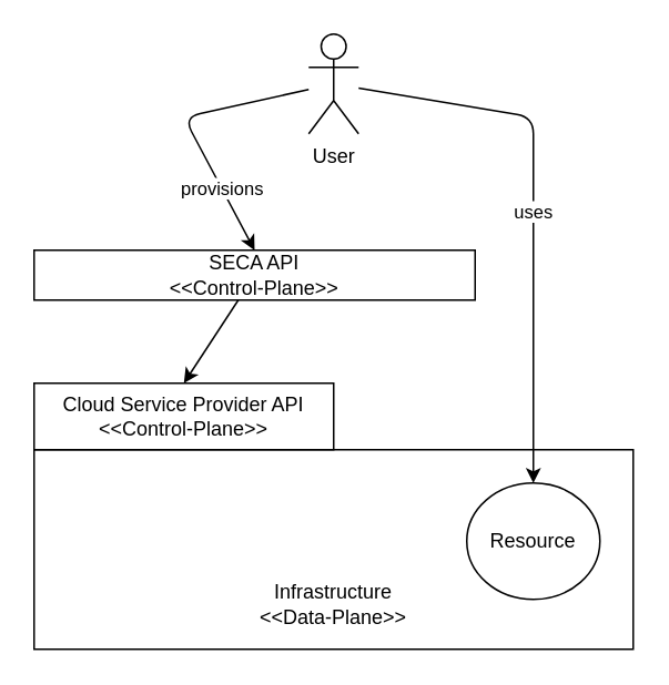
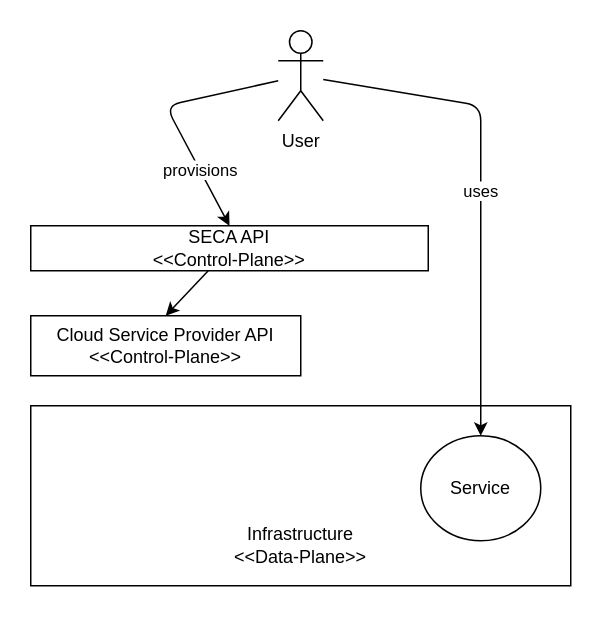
  <mxCell id="0" />
  <mxCell id="1" parent="0" />
  <mxCell id="2" value="Infrastructure&lt;br&gt;&amp;lt;&amp;lt;Data-Plane&amp;gt;&amp;gt;" style="rounded=0;whiteSpace=wrap;html=1;verticalAlign=bottom;spacingBottom=10;" parent="1" vertex="1"><mxGeometry x="20" y="270" width="360" height="120" as="geometry" /></mxCell>
  <mxCell id="3" value="provisions" style="edgeStyle=none;html=1;entryX=0.5;entryY=0;entryDx=0;entryDy=0;" parent="1" source="5" target="7" edge="1"><mxGeometry x="0.49" relative="1" as="geometry"><Array as="points"><mxPoint x="110" y="70" /></Array><mxPoint as="offset" /></mxGeometry></mxCell>
  <mxCell id="4" value="uses" style="edgeStyle=none;html=1;entryX=0.5;entryY=0;entryDx=0;entryDy=0;" parent="1" source="5" target="8" edge="1"><mxGeometry relative="1" as="geometry"><Array as="points"><mxPoint x="320" y="70" /></Array></mxGeometry></mxCell>
  <mxCell id="5" value="User" style="shape=umlActor;verticalLabelPosition=bottom;verticalAlign=top;html=1;outlineConnect=0;" parent="1" vertex="1"><mxGeometry x="185" y="20" width="30" height="60" as="geometry" /></mxCell>
  <mxCell id="6" style="edgeStyle=none;html=1;entryX=0.5;entryY=0;entryDx=0;entryDy=0;" edge="1" parent="1" source="7" target="9"><mxGeometry relative="1" as="geometry" /></mxCell>
  <mxCell id="7" value="SECA API&lt;br&gt;&amp;lt;&amp;lt;Control-Plane&amp;gt;&amp;gt;" style="rounded=0;whiteSpace=wrap;html=1;" parent="1" vertex="1"><mxGeometry x="20" y="150" width="265" height="30" as="geometry" /></mxCell>
- <mxCell id="8" value="Resource" style="ellipse;whiteSpace=wrap;html=1;" parent="1" vertex="1"><mxGeometry x="280" y="290" width="80" height="70" as="geometry" /></mxCell>
- <mxCell id="9" value="Cloud Service Provider API&lt;br&gt;&amp;lt;&amp;lt;Control-Plane&amp;gt;&amp;gt;" style="rounded=0;whiteSpace=wrap;html=1;" vertex="1" parent="1"><mxGeometry x="20" y="230" width="180" height="40" as="geometry" /></mxCell>
+ <mxCell id="8" value="Service" style="ellipse;whiteSpace=wrap;html=1;" parent="1" vertex="1"><mxGeometry x="280" y="290" width="80" height="70" as="geometry" /></mxCell>
+ <mxCell id="9" value="Cloud Service Provider API&lt;br&gt;&amp;lt;&amp;lt;Control-Plane&amp;gt;&amp;gt;" style="rounded=0;whiteSpace=wrap;html=1;" vertex="1" parent="1"><mxGeometry x="20" y="210" width="180" height="40" as="geometry" /></mxCell>
